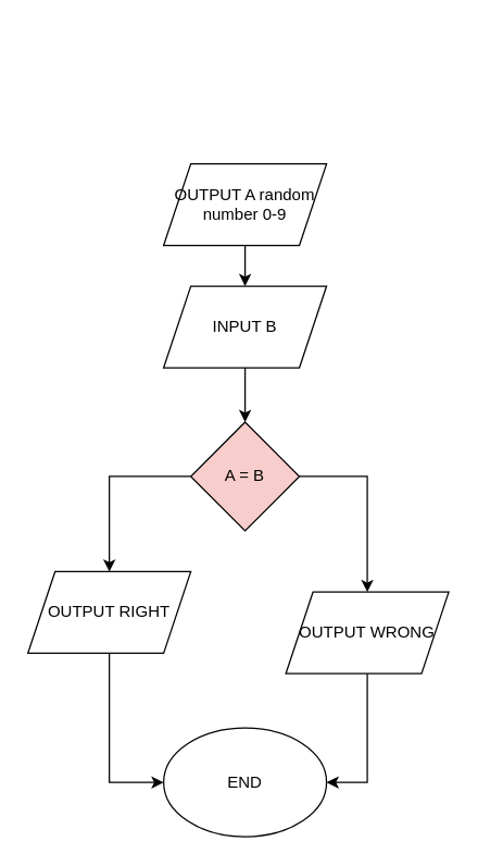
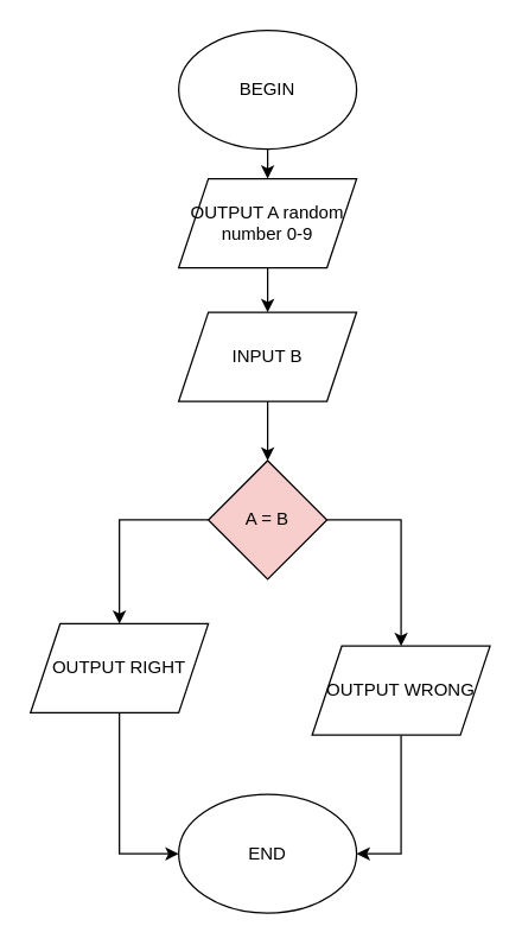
  <mxCell id="0" />
  <mxCell id="1" parent="0" />
+ <mxCell id="2" style="edgeStyle=orthogonalEdgeStyle;rounded=0;orthogonalLoop=1;jettySize=auto;html=1;exitX=0.5;exitY=1;exitDx=0;exitDy=0;entryX=0.5;entryY=0;entryDx=0;entryDy=0;" edge="1" parent="1" source="3" target="5"><mxGeometry relative="1" as="geometry" /></mxCell>
+ <mxCell id="3" value="BEGIN" style="ellipse;whiteSpace=wrap;html=1;" vertex="1" parent="1"><mxGeometry x="120" y="20" width="120" height="80" as="geometry" /></mxCell>
  <mxCell id="4" style="edgeStyle=orthogonalEdgeStyle;rounded=0;orthogonalLoop=1;jettySize=auto;html=1;exitX=0.5;exitY=1;exitDx=0;exitDy=0;entryX=0.5;entryY=0;entryDx=0;entryDy=0;" edge="1" parent="1" source="5" target="7"><mxGeometry relative="1" as="geometry" /></mxCell>
  <mxCell id="5" value="OUTPUT A random number 0-9" style="shape=parallelogram;perimeter=parallelogramPerimeter;whiteSpace=wrap;html=1;fixedSize=1;" vertex="1" parent="1"><mxGeometry x="120" y="120" width="120" height="60" as="geometry" /></mxCell>
  <mxCell id="6" style="edgeStyle=orthogonalEdgeStyle;rounded=0;orthogonalLoop=1;jettySize=auto;html=1;exitX=0.5;exitY=1;exitDx=0;exitDy=0;entryX=0.5;entryY=0;entryDx=0;entryDy=0;" edge="1" parent="1" source="7" target="10"><mxGeometry relative="1" as="geometry" /></mxCell>
  <mxCell id="7" value="INPUT B" style="shape=parallelogram;perimeter=parallelogramPerimeter;whiteSpace=wrap;html=1;fixedSize=1;" vertex="1" parent="1"><mxGeometry x="120" y="210" width="120" height="60" as="geometry" /></mxCell>
  <mxCell id="8" style="edgeStyle=orthogonalEdgeStyle;rounded=0;orthogonalLoop=1;jettySize=auto;html=1;exitX=0;exitY=0.5;exitDx=0;exitDy=0;entryX=0.5;entryY=0;entryDx=0;entryDy=0;" edge="1" parent="1" source="10" target="12"><mxGeometry relative="1" as="geometry" /></mxCell>
  <mxCell id="9" style="edgeStyle=orthogonalEdgeStyle;rounded=0;orthogonalLoop=1;jettySize=auto;html=1;exitX=1;exitY=0.5;exitDx=0;exitDy=0;entryX=0.5;entryY=0;entryDx=0;entryDy=0;" edge="1" parent="1" source="10" target="14"><mxGeometry relative="1" as="geometry" /></mxCell>
  <mxCell id="10" value="A = B&lt;br&gt;" style="rhombus;whiteSpace=wrap;html=1;fillColor=#f8cecc;" vertex="1" parent="1"><mxGeometry x="140" y="310" width="80" height="80" as="geometry" /></mxCell>
  <mxCell id="11" style="edgeStyle=orthogonalEdgeStyle;rounded=0;orthogonalLoop=1;jettySize=auto;html=1;exitX=0.5;exitY=1;exitDx=0;exitDy=0;entryX=0;entryY=0.5;entryDx=0;entryDy=0;" edge="1" parent="1" source="12" target="15"><mxGeometry relative="1" as="geometry" /></mxCell>
  <mxCell id="12" value="OUTPUT RIGHT" style="shape=parallelogram;perimeter=parallelogramPerimeter;whiteSpace=wrap;html=1;fixedSize=1;" vertex="1" parent="1"><mxGeometry x="20" y="420" width="120" height="60" as="geometry" /></mxCell>
  <mxCell id="13" style="edgeStyle=orthogonalEdgeStyle;rounded=0;orthogonalLoop=1;jettySize=auto;html=1;entryX=1;entryY=0.5;entryDx=0;entryDy=0;" edge="1" parent="1" source="14" target="15"><mxGeometry relative="1" as="geometry" /></mxCell>
  <mxCell id="14" value="OUTPUT WRONG" style="shape=parallelogram;perimeter=parallelogramPerimeter;whiteSpace=wrap;html=1;fixedSize=1;" vertex="1" parent="1"><mxGeometry x="210" y="435" width="120" height="60" as="geometry" /></mxCell>
  <mxCell id="15" value="END" style="ellipse;whiteSpace=wrap;html=1;" vertex="1" parent="1"><mxGeometry x="120" y="535" width="120" height="80" as="geometry" /></mxCell>
